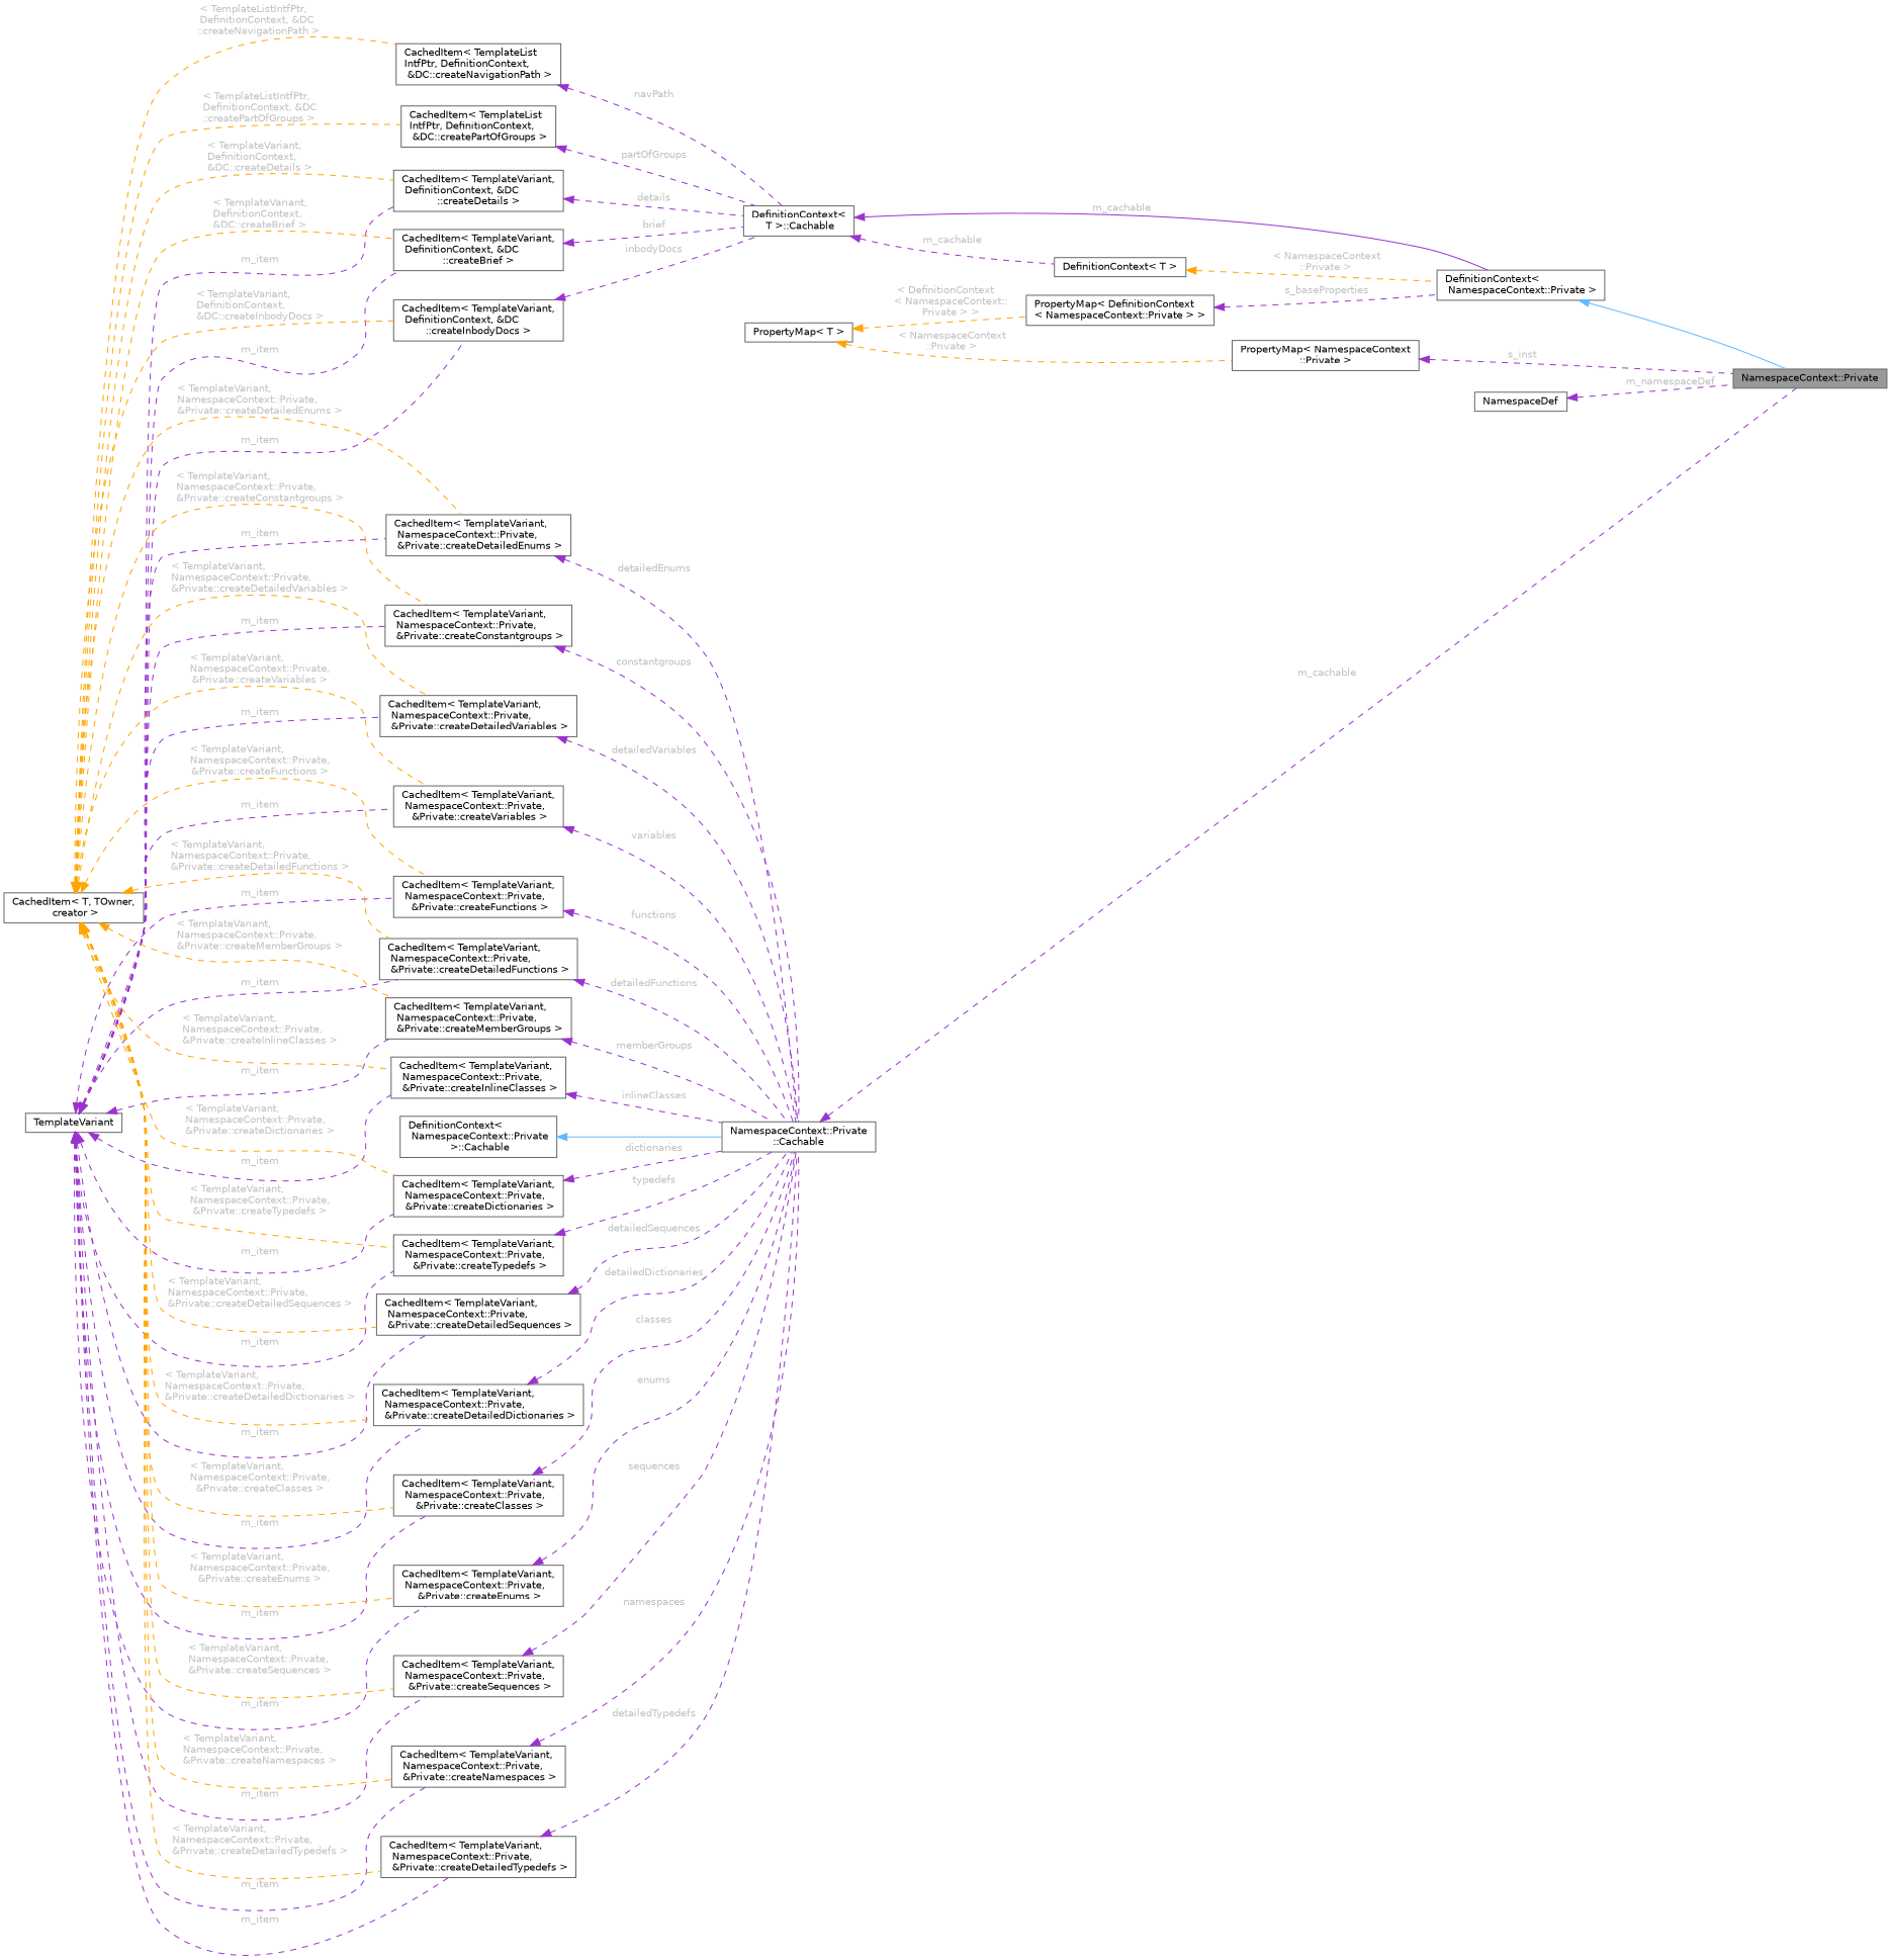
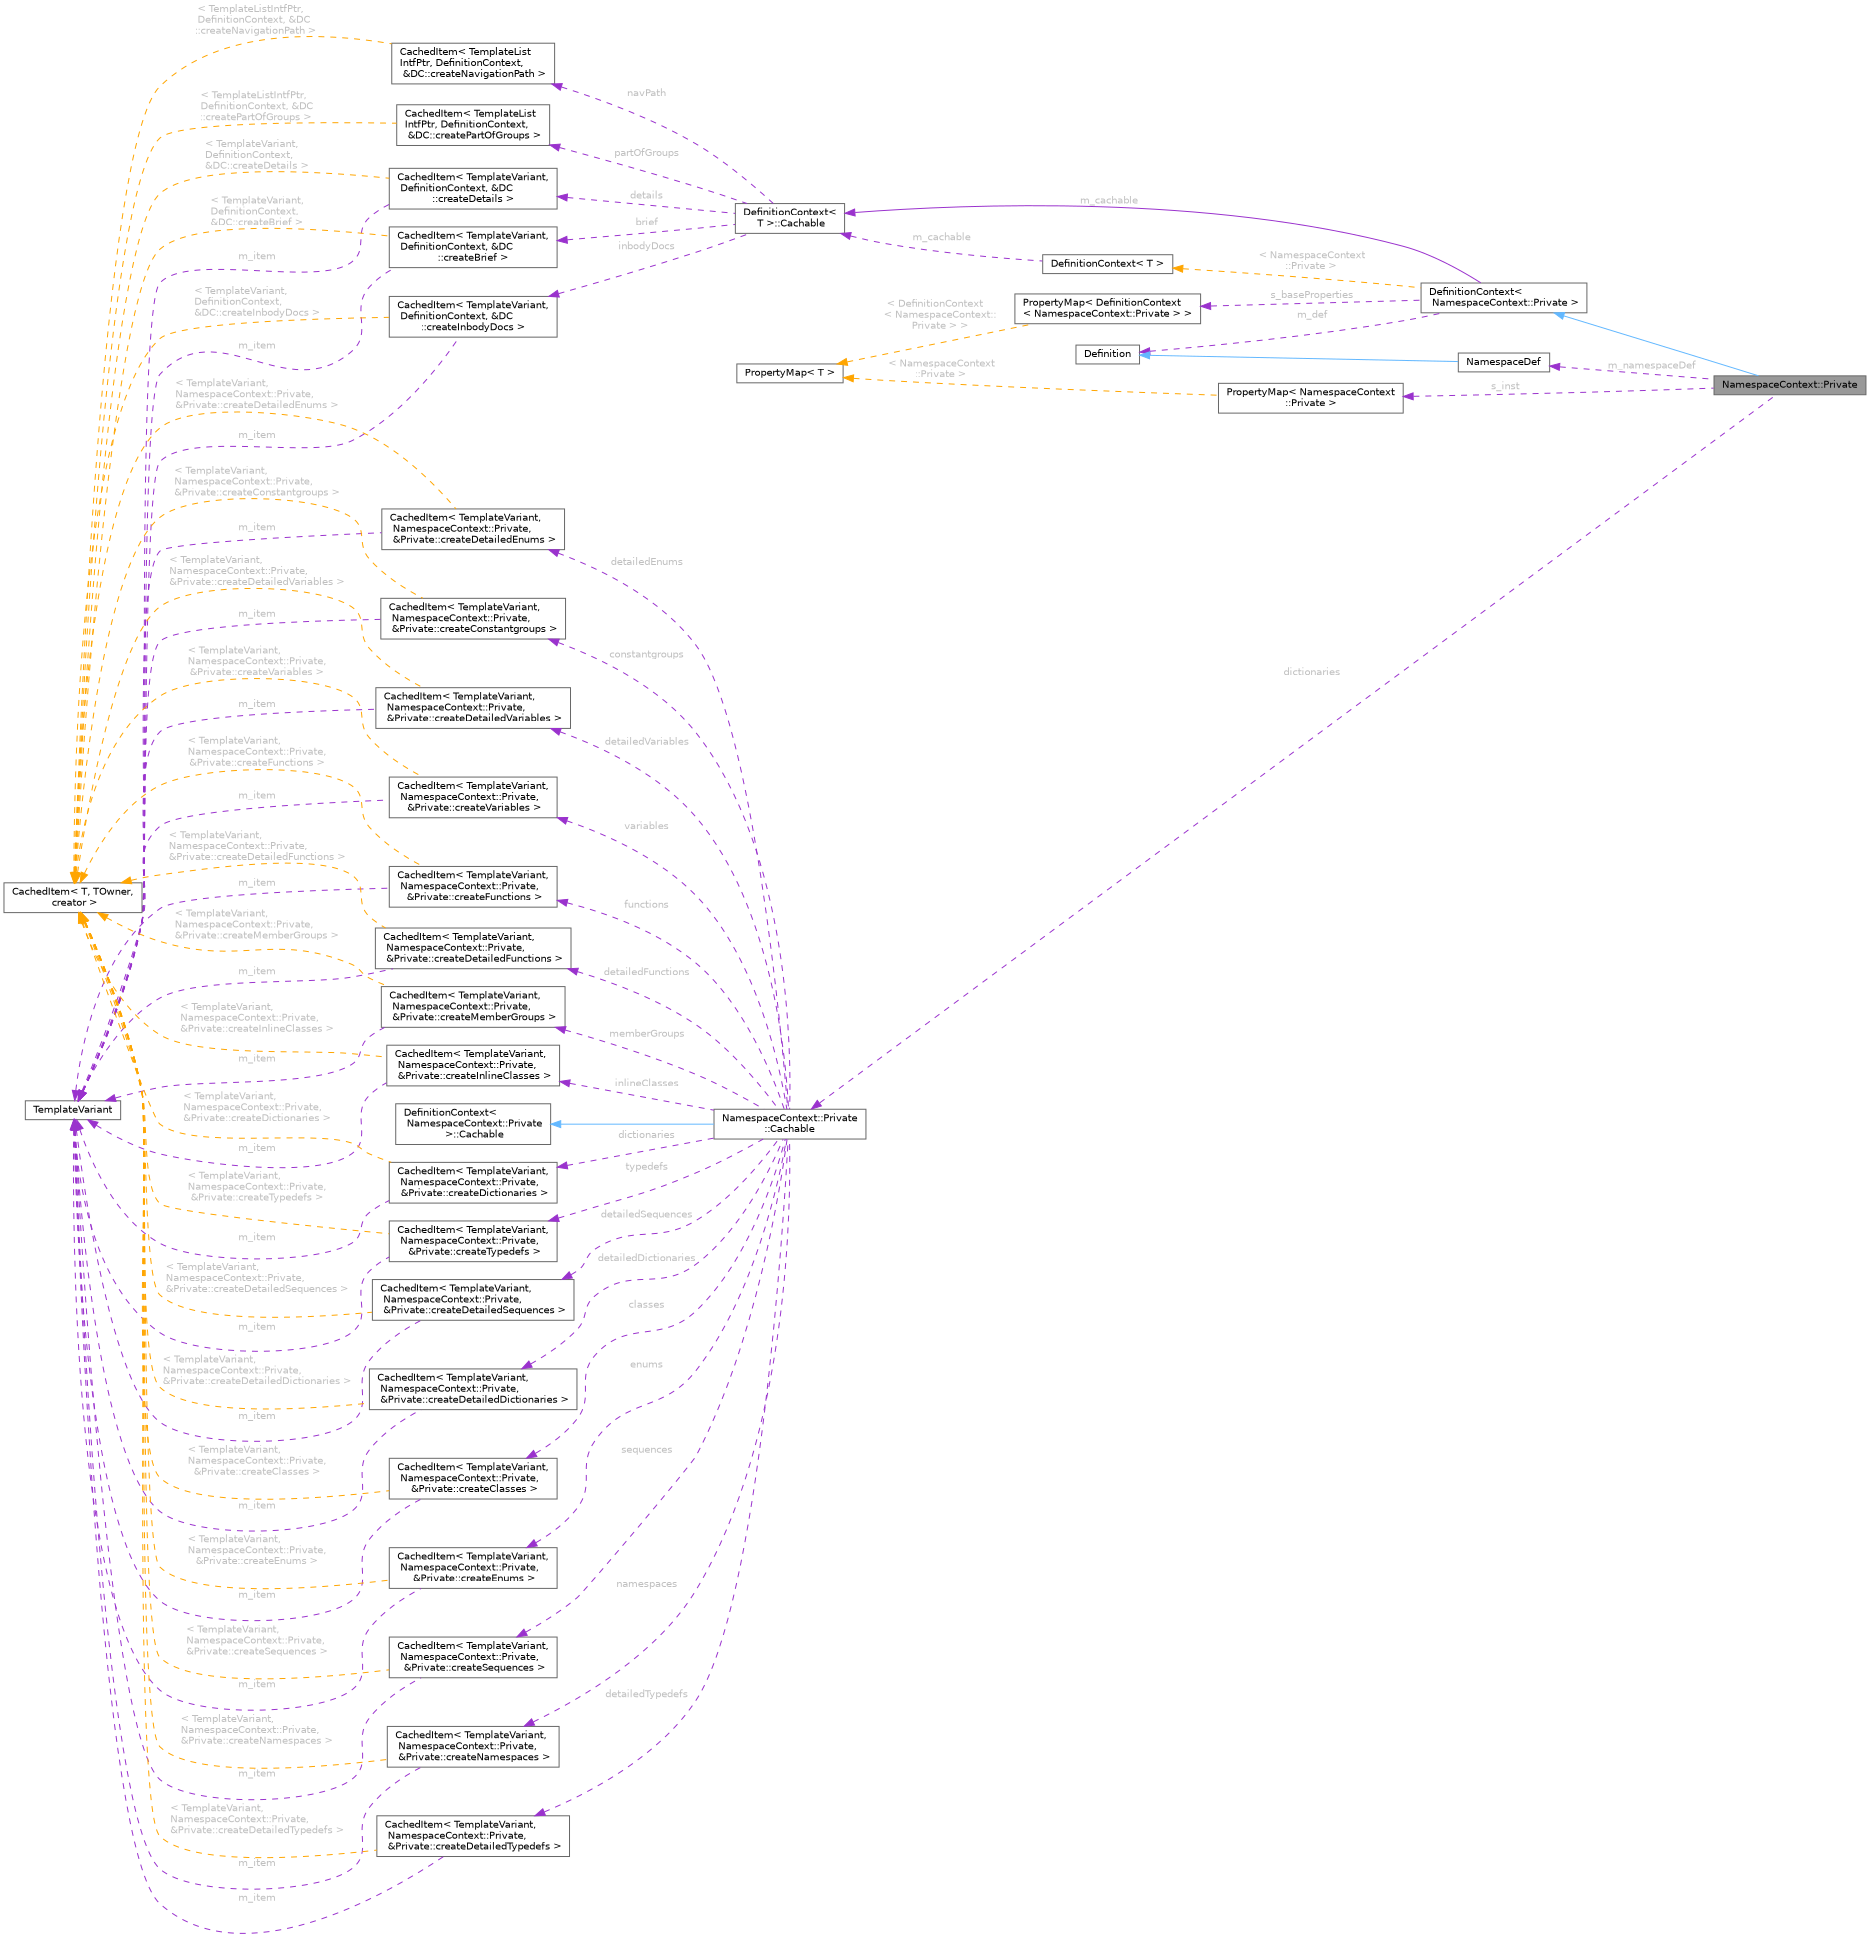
  digraph {
    rankdir=LR
    node [color=gray40 fillcolor=white fontname=Helvetica fontsize=10 shape=box style=filled]
    edge [color=darkorchid3 dir=back fontname=Helvetica fontsize=10 labelfontname=Helvetica labelfontsize=10 style=dashed fontcolor=grey]
    n1 [fillcolor=grey60 fontcolor=black height=0.2 label="NamespaceContext::Private" width=0.4]
    n2 [height=0.2 label="DefinitionContext\<\l NamespaceContext::Private \>" width=0.4]
    n3 [height=0.2 label="DefinitionContext\<\l T \>::Cachable" width=0.4]
    n4 [height=0.2 label="DefinitionContext\< T \>" width=0.4]
    n5 [height=0.2 label="CachedItem\< TemplateVariant,\l DefinitionContext, &DC\l::createDetails \>" width=0.4]
    n6 [height=0.2 label=TemplateVariant width=0.4]
    n7 [height=0.2 label="CachedItem\< TemplateVariant,\l DefinitionContext, &DC\l::createBrief \>" width=0.4]
    n8 [height=0.2 label="CachedItem\< TemplateVariant,\l DefinitionContext, &DC\l::createInbodyDocs \>" width=0.4]
    n9 [height=0.2 label="CachedItem\< TemplateVariant,\l NamespaceContext::Private,\l &Private::createClasses \>" width=0.4]
    n10 [height=0.2 label="CachedItem\< TemplateVariant,\l NamespaceContext::Private,\l &Private::createNamespaces \>" width=0.4]
    n11 [height=0.2 label="CachedItem\< TemplateVariant,\l NamespaceContext::Private,\l &Private::createConstantgroups \>" width=0.4]
    n12 [height=0.2 label="CachedItem\< TemplateVariant,\l NamespaceContext::Private,\l &Private::createTypedefs \>" width=0.4]
    n13 [height=0.2 label="CachedItem\< TemplateVariant,\l NamespaceContext::Private,\l &Private::createSequences \>" width=0.4]
    n14 [height=0.2 label="CachedItem\< TemplateVariant,\l NamespaceContext::Private,\l &Private::createDictionaries \>" width=0.4]
    n15 [height=0.2 label="CachedItem\< TemplateVariant,\l NamespaceContext::Private,\l &Private::createEnums \>" width=0.4]
    n16 [height=0.2 label="CachedItem\< TemplateVariant,\l NamespaceContext::Private,\l &Private::createFunctions \>" width=0.4]
    n17 [height=0.2 label="CachedItem\< TemplateVariant,\l NamespaceContext::Private,\l &Private::createVariables \>" width=0.4]
    n18 [height=0.2 label="CachedItem\< TemplateVariant,\l NamespaceContext::Private,\l &Private::createMemberGroups \>" width=0.4]
    n19 [height=0.2 label="CachedItem\< TemplateVariant,\l NamespaceContext::Private,\l &Private::createDetailedTypedefs \>" width=0.4]
    n20 [height=0.2 label="CachedItem\< TemplateVariant,\l NamespaceContext::Private,\l &Private::createDetailedSequences \>" width=0.4]
    n21 [height=0.2 label="CachedItem\< TemplateVariant,\l NamespaceContext::Private,\l &Private::createDetailedDictionaries \>" width=0.4]
    n22 [height=0.2 label="CachedItem\< TemplateVariant,\l NamespaceContext::Private,\l &Private::createDetailedEnums \>" width=0.4]
    n23 [height=0.2 label="CachedItem\< TemplateVariant,\l NamespaceContext::Private,\l &Private::createDetailedFunctions \>" width=0.4]
    n24 [height=0.2 label="CachedItem\< TemplateVariant,\l NamespaceContext::Private,\l &Private::createDetailedVariables \>" width=0.4]
    n25 [height=0.2 label="CachedItem\< TemplateVariant,\l NamespaceContext::Private,\l &Private::createInlineClasses \>" width=0.4]
    n26 [height=0.2 label="NamespaceContext::Private\l::Cachable" width=0.4]
    n27 [height=0.2 label="CachedItem\< T, TOwner,\l creator \>" width=0.4]
    n28 [height=0.2 label="CachedItem\< TemplateList\lIntfPtr, DefinitionContext,\l &DC::createNavigationPath \>" width=0.4]
    n29 [height=0.2 label="CachedItem\< TemplateList\lIntfPtr, DefinitionContext,\l &DC::createPartOfGroups \>" width=0.4]
+   n30 [height=0.2 label=Definition width=0.4]
    n31 [height=0.2 label=NamespaceDef width=0.4]
    n32 [height=0.2 label="PropertyMap\< DefinitionContext\l\< NamespaceContext::Private \> \>" width=0.4]
    n33 [height=0.2 label="PropertyMap\< T \>" width=0.4]
    n34 [height=0.2 label="PropertyMap\< NamespaceContext\l::Private \>" width=0.4]
    n35 [height=0.2 label="DefinitionContext\<\l NamespaceContext::Private\l \>::Cachable" width=0.4]
    n2 -> n1 [color=steelblue1 style=solid fontcolor=""]
    n3 -> n2 [label=" m_cachable" style=solid]
    n3 -> n4 [label=" m_cachable"]
    n4 -> n2 [color=orange label=" \< NamespaceContext\l::Private \>"]
    n5 -> n3 [label=" details"]
    n6 -> n5 [label=" m_item"]
    n6 -> n7 [label=" m_item"]
    n6 -> n8 [label=" m_item"]
    n6 -> n9 [label=" m_item"]
    n6 -> n10 [label=" m_item"]
    n6 -> n11 [label=" m_item"]
    n6 -> n12 [label=" m_item"]
    n6 -> n13 [label=" m_item"]
    n6 -> n14 [label=" m_item"]
    n6 -> n15 [label=" m_item"]
    n6 -> n16 [label=" m_item"]
    n6 -> n17 [label=" m_item"]
    n6 -> n18 [label=" m_item"]
    n6 -> n19 [label=" m_item"]
    n6 -> n20 [label=" m_item"]
    n6 -> n21 [label=" m_item"]
    n6 -> n22 [label=" m_item"]
    n6 -> n23 [label=" m_item"]
    n6 -> n24 [label=" m_item"]
    n6 -> n25 [label=" m_item"]
    n7 -> n3 [label=" brief"]
    n8 -> n3 [label=" inbodyDocs"]
    n9 -> n26 [label=" classes"]
    n10 -> n26 [label=" namespaces"]
    n11 -> n26 [label=" constantgroups"]
    n12 -> n26 [label=" typedefs"]
    n13 -> n26 [label=" sequences"]
    n14 -> n26 [label=" dictionaries"]
    n15 -> n26 [label=" enums"]
    n16 -> n26 [label=" functions"]
    n17 -> n26 [label=" variables"]
    n18 -> n26 [label=" memberGroups"]
    n19 -> n26 [label=" detailedTypedefs"]
    n20 -> n26 [label=" detailedSequences"]
    n21 -> n26 [label=" detailedDictionaries"]
    n22 -> n26 [label=" detailedEnums"]
    n23 -> n26 [label=" detailedFunctions"]
    n24 -> n26 [label=" detailedVariables"]
    n25 -> n26 [label=" inlineClasses"]
-   n26 -> n1 [label=" m_cachable"]
+   n26 -> n1 [label=" dictionaries"]
    n27 -> n5 [color=orange label=" \< TemplateVariant,\l DefinitionContext,\l &DC::createDetails \>"]
    n27 -> n7 [color=orange label=" \< TemplateVariant,\l DefinitionContext,\l &DC::createBrief \>"]
    n27 -> n8 [color=orange label=" \< TemplateVariant,\l DefinitionContext,\l &DC::createInbodyDocs \>"]
    n27 -> n9 [color=orange label=" \< TemplateVariant,\l NamespaceContext::Private,\l &Private::createClasses \>"]
    n27 -> n10 [color=orange label=" \< TemplateVariant,\l NamespaceContext::Private,\l &Private::createNamespaces \>"]
    n27 -> n11 [color=orange label=" \< TemplateVariant,\l NamespaceContext::Private,\l &Private::createConstantgroups \>"]
    n27 -> n12 [color=orange label=" \< TemplateVariant,\l NamespaceContext::Private,\l &Private::createTypedefs \>"]
    n27 -> n13 [color=orange label=" \< TemplateVariant,\l NamespaceContext::Private,\l &Private::createSequences \>"]
    n27 -> n14 [color=orange label=" \< TemplateVariant,\l NamespaceContext::Private,\l &Private::createDictionaries \>"]
    n27 -> n15 [color=orange label=" \< TemplateVariant,\l NamespaceContext::Private,\l &Private::createEnums \>"]
    n27 -> n16 [color=orange label=" \< TemplateVariant,\l NamespaceContext::Private,\l &Private::createFunctions \>"]
    n27 -> n17 [color=orange label=" \< TemplateVariant,\l NamespaceContext::Private,\l &Private::createVariables \>"]
    n27 -> n18 [color=orange label=" \< TemplateVariant,\l NamespaceContext::Private,\l &Private::createMemberGroups \>"]
    n27 -> n19 [color=orange label=" \< TemplateVariant,\l NamespaceContext::Private,\l &Private::createDetailedTypedefs \>"]
    n27 -> n20 [color=orange label=" \< TemplateVariant,\l NamespaceContext::Private,\l &Private::createDetailedSequences \>"]
    n27 -> n21 [color=orange label=" \< TemplateVariant,\l NamespaceContext::Private,\l &Private::createDetailedDictionaries \>"]
    n27 -> n22 [color=orange label=" \< TemplateVariant,\l NamespaceContext::Private,\l &Private::createDetailedEnums \>"]
    n27 -> n23 [color=orange label=" \< TemplateVariant,\l NamespaceContext::Private,\l &Private::createDetailedFunctions \>"]
    n27 -> n24 [color=orange label=" \< TemplateVariant,\l NamespaceContext::Private,\l &Private::createDetailedVariables \>"]
    n27 -> n25 [color=orange label=" \< TemplateVariant,\l NamespaceContext::Private,\l &Private::createInlineClasses \>"]
    n27 -> n28 [color=orange label=" \< TemplateListIntfPtr,\l DefinitionContext, &DC\l::createNavigationPath \>"]
    n27 -> n29 [color=orange label=" \< TemplateListIntfPtr,\l DefinitionContext, &DC\l::createPartOfGroups \>"]
    n28 -> n3 [label=" navPath"]
    n29 -> n3 [label=" partOfGroups"]
+   n30 -> n2 [label=" m_def"]
+   n30 -> n31 [color=steelblue1 style=solid fontcolor=""]
    n31 -> n1 [label=" m_namespaceDef"]
    n32 -> n2 [label=" s_baseProperties"]
    n33 -> n32 [color=orange label=" \< DefinitionContext\l\< NamespaceContext::\lPrivate \> \>"]
    n33 -> n34 [color=orange label=" \< NamespaceContext\l::Private \>"]
    n34 -> n1 [label=" s_inst"]
    n35 -> n26 [color=steelblue1 style=solid fontcolor=""]
  }
